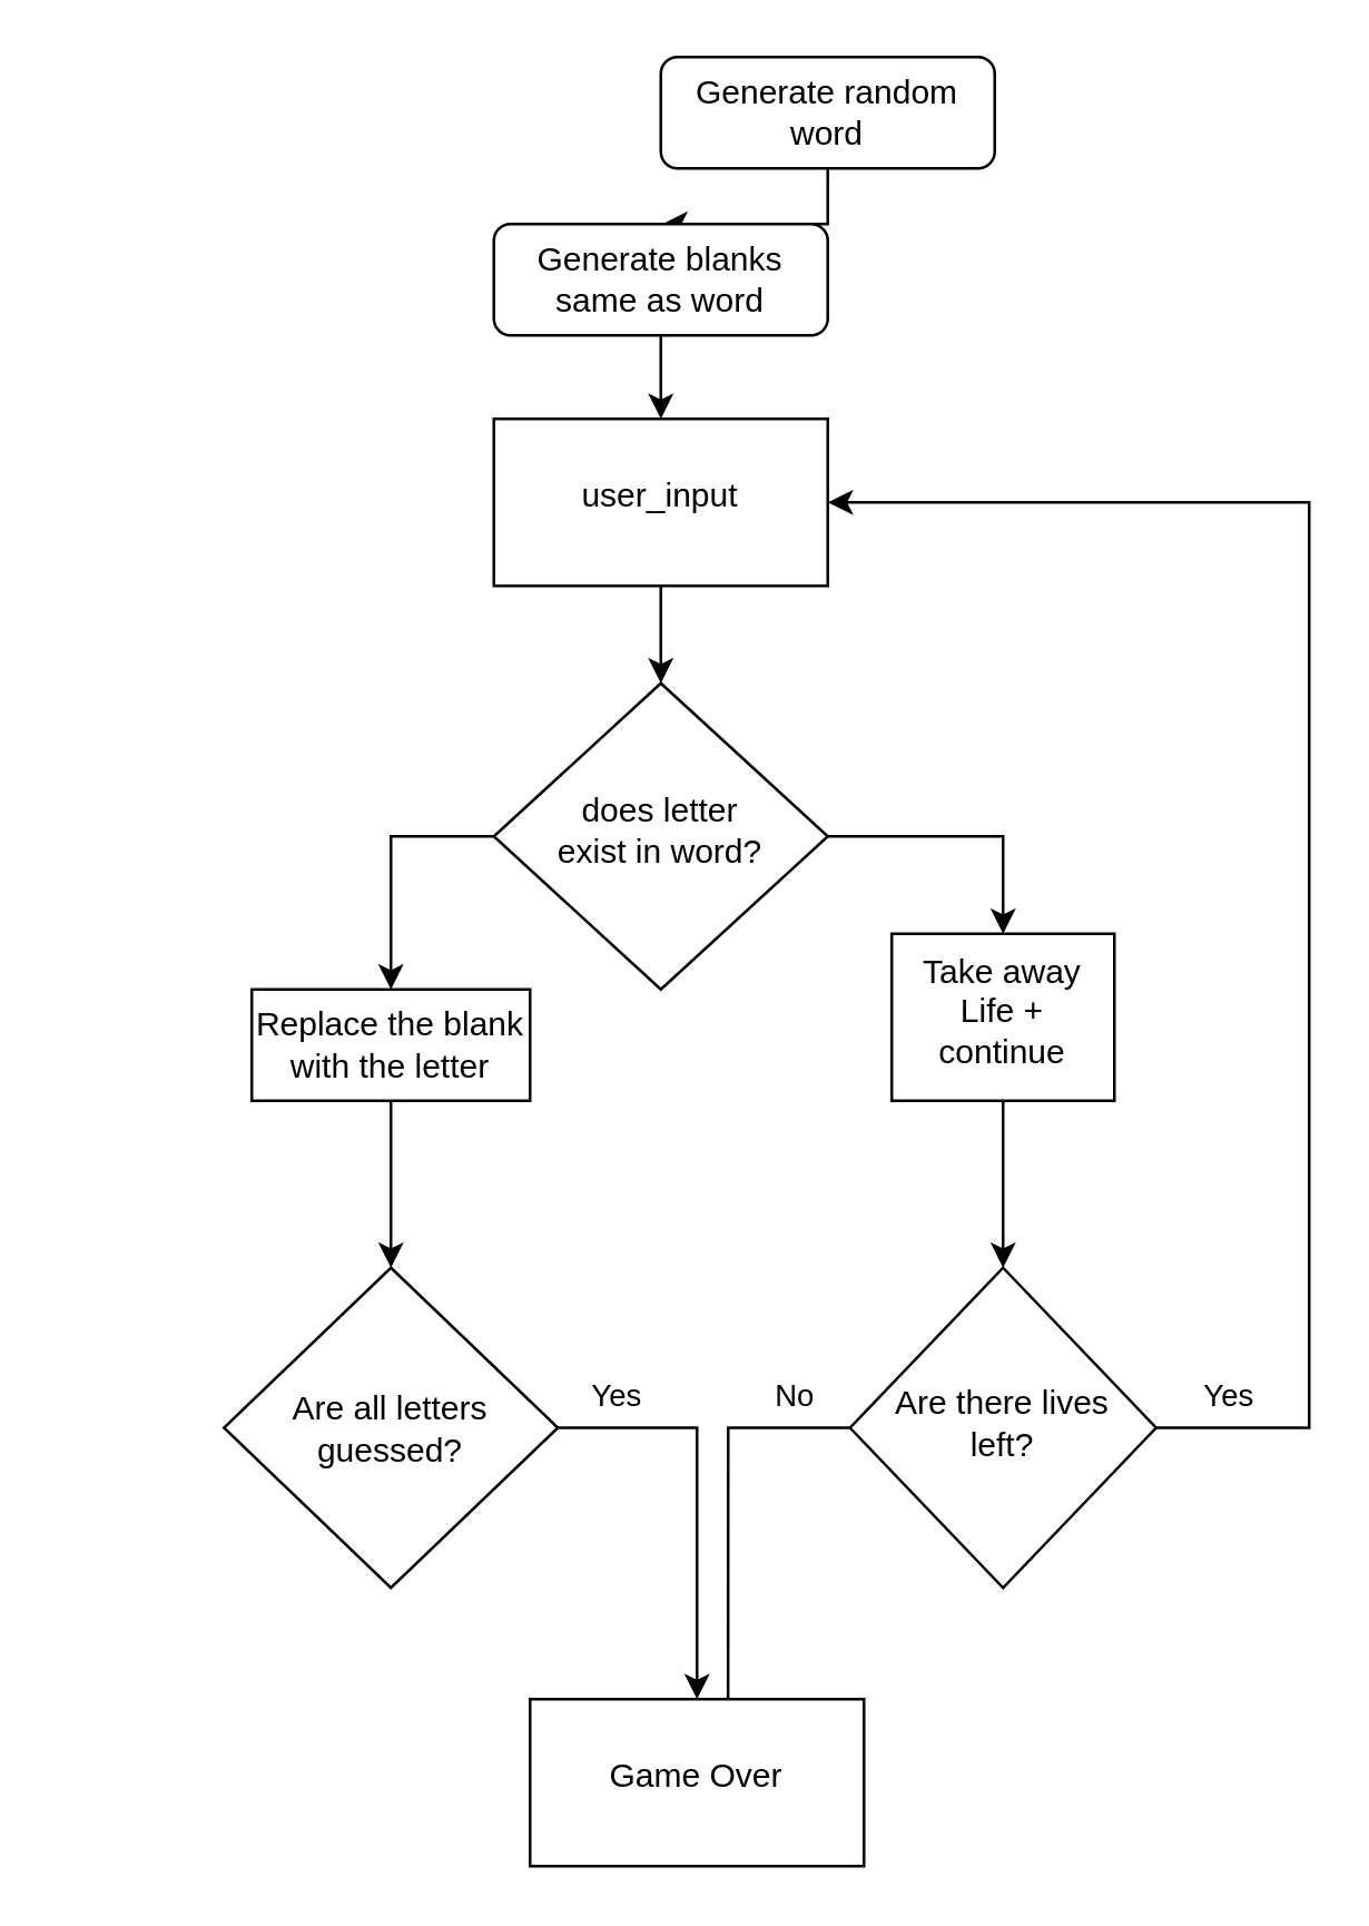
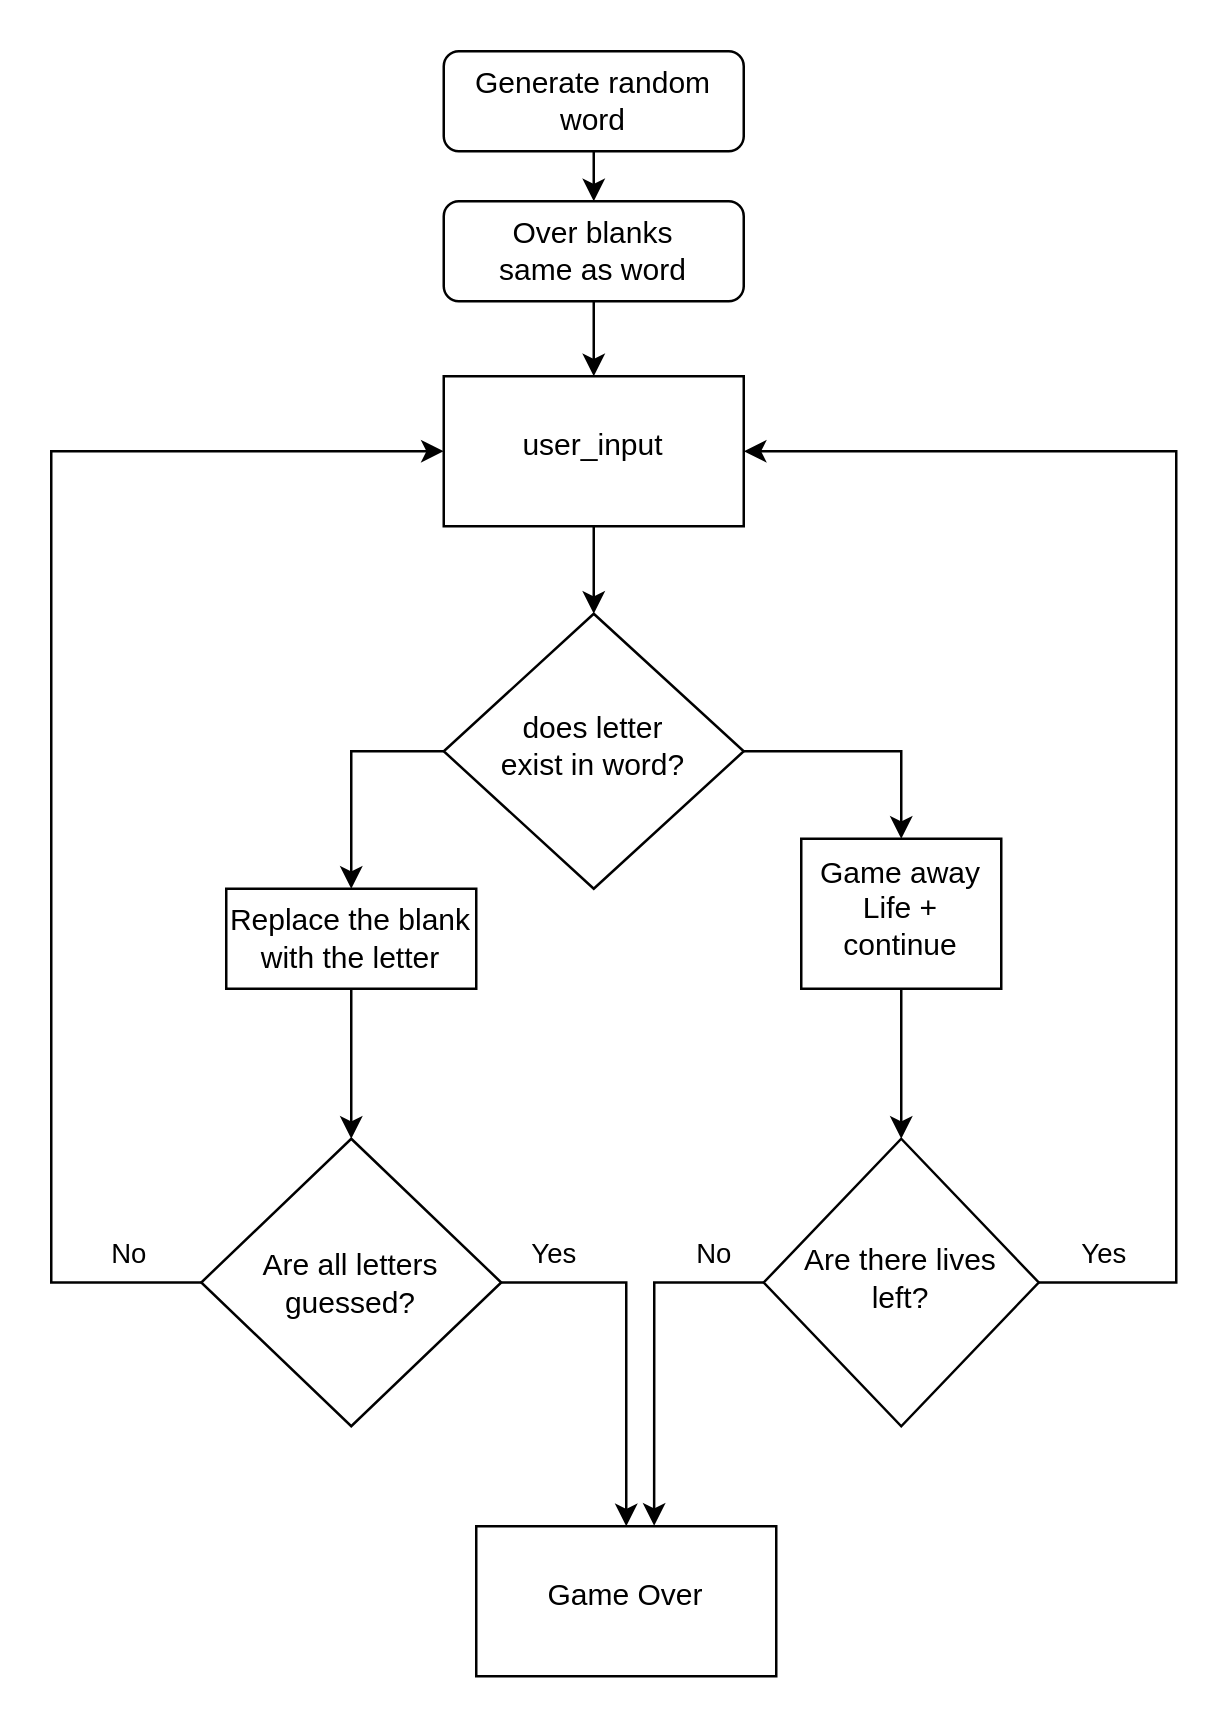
  <mxCell id="0" />
  <mxCell id="1" parent="0" />
  <mxCell id="2" value="" style="edgeStyle=orthogonalEdgeStyle;rounded=0;orthogonalLoop=1;jettySize=auto;html=1;" edge="1" parent="1" source="3" target="6"><mxGeometry relative="1" as="geometry" /></mxCell>
  <mxCell id="3" value="user_input" style="whiteSpace=wrap;html=1;shadow=0;strokeWidth=1;spacing=6;spacingTop=-4;" vertex="1" parent="1"><mxGeometry x="177" y="150" width="120" height="60" as="geometry" /></mxCell>
  <mxCell id="4" style="edgeStyle=orthogonalEdgeStyle;rounded=0;orthogonalLoop=1;jettySize=auto;html=1;exitX=0;exitY=0.5;exitDx=0;exitDy=0;entryX=0.5;entryY=0;entryDx=0;entryDy=0;" edge="1" parent="1" source="6" target="14"><mxGeometry relative="1" as="geometry" /></mxCell>
  <mxCell id="5" style="edgeStyle=orthogonalEdgeStyle;rounded=0;orthogonalLoop=1;jettySize=auto;html=1;exitX=1;exitY=0.5;exitDx=0;exitDy=0;entryX=0.5;entryY=0;entryDx=0;entryDy=0;" edge="1" parent="1" source="6" target="8"><mxGeometry relative="1" as="geometry" /></mxCell>
  <mxCell id="6" value="does letter&lt;br&gt;exist in word?" style="rhombus;whiteSpace=wrap;html=1;shadow=0;strokeWidth=1;spacing=6;spacingTop=-4;" vertex="1" parent="1"><mxGeometry x="177" y="245" width="120" height="110" as="geometry" /></mxCell>
  <mxCell id="7" value="" style="edgeStyle=orthogonalEdgeStyle;rounded=0;orthogonalLoop=1;jettySize=auto;html=1;" edge="1" parent="1" source="8" target="24"><mxGeometry relative="1" as="geometry" /></mxCell>
- <mxCell id="8" value="Take away Life + continue" style="whiteSpace=wrap;html=1;shadow=0;strokeWidth=1;spacing=6;spacingTop=-4;" vertex="1" parent="1"><mxGeometry x="320" y="335" width="80" height="60" as="geometry" /></mxCell>
+ <mxCell id="8" value="Game away Life + continue" style="whiteSpace=wrap;html=1;shadow=0;strokeWidth=1;spacing=6;spacingTop=-4;" vertex="1" parent="1"><mxGeometry x="320" y="335" width="80" height="60" as="geometry" /></mxCell>
  <mxCell id="9" style="edgeStyle=orthogonalEdgeStyle;rounded=0;orthogonalLoop=1;jettySize=auto;html=1;exitX=0.5;exitY=1;exitDx=0;exitDy=0;" edge="1" parent="1" source="10"><mxGeometry relative="1" as="geometry"><mxPoint x="237" y="80" as="targetPoint" /></mxGeometry></mxCell>
- <mxCell id="10" value="Generate random&lt;br&gt;word" style="whiteSpace=wrap;html=1;rounded=1;glass=0;strokeWidth=1;shadow=0;" vertex="1" parent="1"><mxGeometry x="237" y="20" width="120" height="40" as="geometry" /></mxCell>
+ <mxCell id="10" value="Generate random&lt;br&gt;word" style="whiteSpace=wrap;html=1;rounded=1;glass=0;strokeWidth=1;shadow=0;" vertex="1" parent="1"><mxGeometry x="177" y="20" width="120" height="40" as="geometry" /></mxCell>
  <mxCell id="11" style="edgeStyle=orthogonalEdgeStyle;rounded=0;orthogonalLoop=1;jettySize=auto;html=1;exitX=0.5;exitY=1;exitDx=0;exitDy=0;entryX=0.5;entryY=0;entryDx=0;entryDy=0;" edge="1" parent="1" source="12" target="3"><mxGeometry relative="1" as="geometry" /></mxCell>
- <mxCell id="12" value="Generate blanks&lt;br&gt;same as word" style="whiteSpace=wrap;html=1;rounded=1;glass=0;strokeWidth=1;shadow=0;" vertex="1" parent="1"><mxGeometry x="177" y="80" width="120" height="40" as="geometry" /></mxCell>
+ <mxCell id="12" value="Over blanks&lt;br&gt;same as word" style="whiteSpace=wrap;html=1;rounded=1;glass=0;strokeWidth=1;shadow=0;" vertex="1" parent="1"><mxGeometry x="177" y="80" width="120" height="40" as="geometry" /></mxCell>
  <mxCell id="13" value="" style="edgeStyle=orthogonalEdgeStyle;rounded=0;orthogonalLoop=1;jettySize=auto;html=1;" edge="1" parent="1" source="14" target="19"><mxGeometry relative="1" as="geometry" /></mxCell>
  <mxCell id="14" value="Replace the blank&lt;br&gt;with the letter" style="rounded=0;whiteSpace=wrap;html=1;" vertex="1" parent="1"><mxGeometry x="90" y="355" width="100" height="40" as="geometry" /></mxCell>
+ <mxCell id="15" style="edgeStyle=orthogonalEdgeStyle;rounded=0;orthogonalLoop=1;jettySize=auto;html=1;exitX=0;exitY=0.5;exitDx=0;exitDy=0;entryX=0;entryY=0.5;entryDx=0;entryDy=0;" edge="1" parent="1" source="19" target="3"><mxGeometry relative="1" as="geometry"><Array as="points"><mxPoint x="20" y="513" /><mxPoint x="20" y="180" /></Array></mxGeometry></mxCell>
+ <mxCell id="16" value="No" style="edgeLabel;html=1;align=center;verticalAlign=middle;resizable=0;points=[];" vertex="1" connectable="0" parent="15"><mxGeometry x="-0.522" y="3" relative="1" as="geometry"><mxPoint x="33" y="59" as="offset" /></mxGeometry></mxCell>
  <mxCell id="17" style="edgeStyle=orthogonalEdgeStyle;rounded=0;orthogonalLoop=1;jettySize=auto;html=1;exitX=1;exitY=0.5;exitDx=0;exitDy=0;entryX=0.5;entryY=0;entryDx=0;entryDy=0;" edge="1" parent="1" source="19" target="25"><mxGeometry relative="1" as="geometry" /></mxCell>
  <mxCell id="18" value="Yes" style="edgeLabel;html=1;align=center;verticalAlign=middle;resizable=0;points=[];" vertex="1" connectable="0" parent="17"><mxGeometry x="-0.851" y="-1" relative="1" as="geometry"><mxPoint x="9" y="-13" as="offset" /></mxGeometry></mxCell>
  <mxCell id="19" value="Are all letters guessed?" style="rhombus;whiteSpace=wrap;html=1;rounded=0;" vertex="1" parent="1"><mxGeometry x="80" y="455" width="120" height="115" as="geometry" /></mxCell>
  <mxCell id="20" style="edgeStyle=orthogonalEdgeStyle;rounded=0;orthogonalLoop=1;jettySize=auto;html=1;exitX=1;exitY=0.5;exitDx=0;exitDy=0;entryX=1;entryY=0.5;entryDx=0;entryDy=0;" edge="1" parent="1" source="24" target="3"><mxGeometry relative="1" as="geometry"><Array as="points"><mxPoint x="470" y="513" /><mxPoint x="470" y="180" /></Array></mxGeometry></mxCell>
  <mxCell id="21" value="Yes" style="edgeLabel;html=1;align=center;verticalAlign=middle;resizable=0;points=[];" vertex="1" connectable="0" parent="20"><mxGeometry x="-0.652" y="-1" relative="1" as="geometry"><mxPoint x="-31" y="31" as="offset" /></mxGeometry></mxCell>
- <mxCell id="22" style="edgeStyle=orthogonalEdgeStyle;rounded=0;orthogonalLoop=1;jettySize=auto;html=1;exitX=0;exitY=0.5;exitDx=0;exitDy=0;entryX=0.593;entryY=-0.003;entryDx=0;entryDy=0;entryPerimeter=0;endArrow=none;" edge="1" parent="1" source="24" target="25"><mxGeometry relative="1" as="geometry"><Array as="points"><mxPoint x="261" y="513" /></Array></mxGeometry></mxCell>
+ <mxCell id="22" style="edgeStyle=orthogonalEdgeStyle;rounded=0;orthogonalLoop=1;jettySize=auto;html=1;exitX=0;exitY=0.5;exitDx=0;exitDy=0;entryX=0.593;entryY=-0.003;entryDx=0;entryDy=0;entryPerimeter=0;" edge="1" parent="1" source="24" target="25"><mxGeometry relative="1" as="geometry"><Array as="points"><mxPoint x="261" y="513" /></Array></mxGeometry></mxCell>
  <mxCell id="23" value="No" style="edgeLabel;html=1;align=center;verticalAlign=middle;resizable=0;points=[];" vertex="1" connectable="0" parent="22"><mxGeometry x="-0.462" y="-1" relative="1" as="geometry"><mxPoint x="17" y="-11" as="offset" /></mxGeometry></mxCell>
  <mxCell id="24" value="Are there lives left?" style="rhombus;whiteSpace=wrap;html=1;shadow=0;strokeWidth=1;spacing=6;spacingTop=-4;" vertex="1" parent="1"><mxGeometry x="305" y="455" width="110" height="115" as="geometry" /></mxCell>
  <mxCell id="25" value="Game Over" style="whiteSpace=wrap;html=1;shadow=0;strokeWidth=1;spacing=6;spacingTop=-4;" vertex="1" parent="1"><mxGeometry x="190" y="610" width="120" height="60" as="geometry" /></mxCell>
